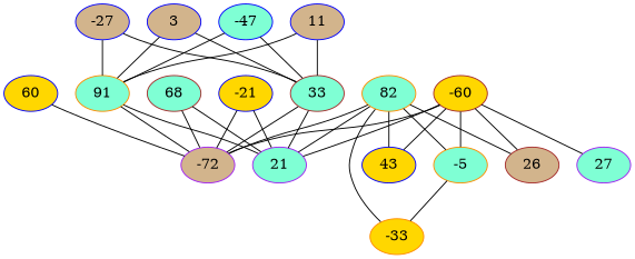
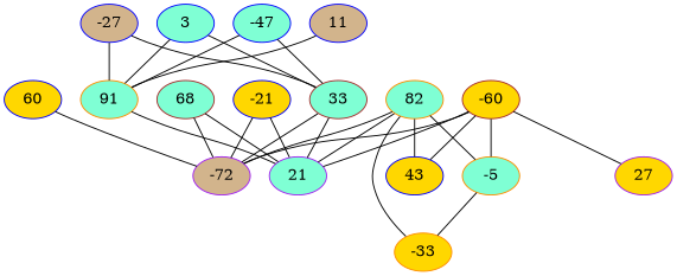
  graph {
    node [color=blue fillcolor=aquamarine style=filled]
    68 [color=brown]
    -72 [color=purple fillcolor=tan]
    21 [color=purple]
    -21 [fillcolor=gold]
    60 [fillcolor=gold]
    82 [color=darkorange]
    -33 [color=darkorange fillcolor=gold]
    -5 [color=darkorange]
-   26 [color=brown fillcolor=tan]
    43 [fillcolor=gold]
-   27 [color=purple]
+   27 [color=purple fillcolor=gold]
    -60 [color=brown fillcolor=gold]
    n13 [label=-47]
    n14 [color=darkorange label=91]
    n15 [color=brown label=33]
    11 [fillcolor=tan]
    -27 [fillcolor=tan]
-   3 [fillcolor=tan]
+   3
    68 -- -72
    68 -- 21
    -21 -- -72
    -21 -- 21
    60 -- -72
    82 -- -72
    82 -- 21
    82 -- -33
    82 -- -5
-   82 -- 26
    82 -- 43
    -5 -- -33
    -60 -- -72
    -60 -- 21
    -60 -- -5
-   -60 -- 26
    -60 -- 43
    -60 -- 27
    n13 -- n14
    n13 -- n15
-   n14 -- -72
    n14 -- 21
    n15 -- -72
    n15 -- 21
    11 -- n14
-   11 -- n15
    -27 -- n14
    -27 -- n15
    3 -- n14
    3 -- n15
  }
